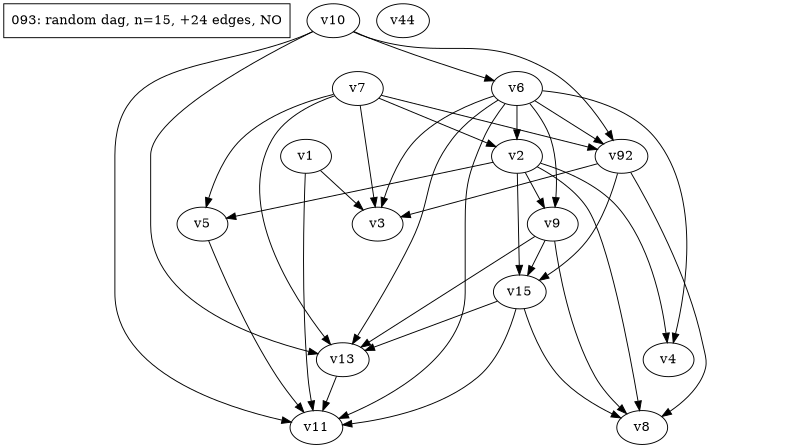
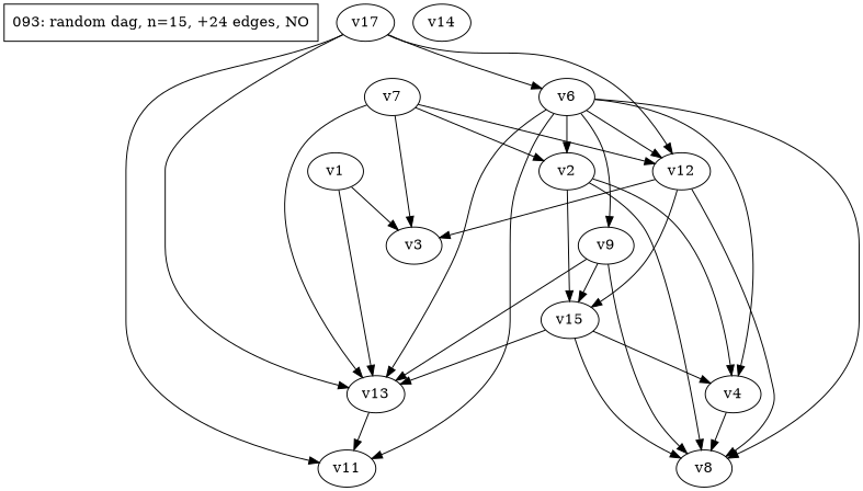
  digraph {
    n1 [label="093: random dag, n=15, +24 edges, NO" shape=box]
    v1
    v3
    v11
    v2
    v4
-   v5
    v8
    v9
    v15
    v13
    v6
-   v12 [label=v92]
+   v12
    v7
-   v10
-   v14 [label=v44]
+   v10 [label=v17]
+   v14
    v1 -> v3
-   v1 -> v11
+   v1 -> v13
    v2 -> v4
-   v2 -> v5
    v2 -> v8
-   v2 -> v9
    v2 -> v15
-   v5 -> v11
+   v4 -> v8
    v9 -> v8
    v9 -> v15
    v9 -> v13
-   v15 -> v11
+   v15 -> v4
    v15 -> v8
    v15 -> v13
    v13 -> v11
    v6 -> v11
    v6 -> v2
    v6 -> v4
-   v6 -> v3
+   v6 -> v8
    v6 -> v9
    v6 -> v13
    v6 -> v12
    v12 -> v3
    v12 -> v8
    v12 -> v15
    v7 -> v3
    v7 -> v2
-   v7 -> v5
    v7 -> v13
    v7 -> v12
    v10 -> v11
    v10 -> v13
    v10 -> v6
    v10 -> v12
  }
